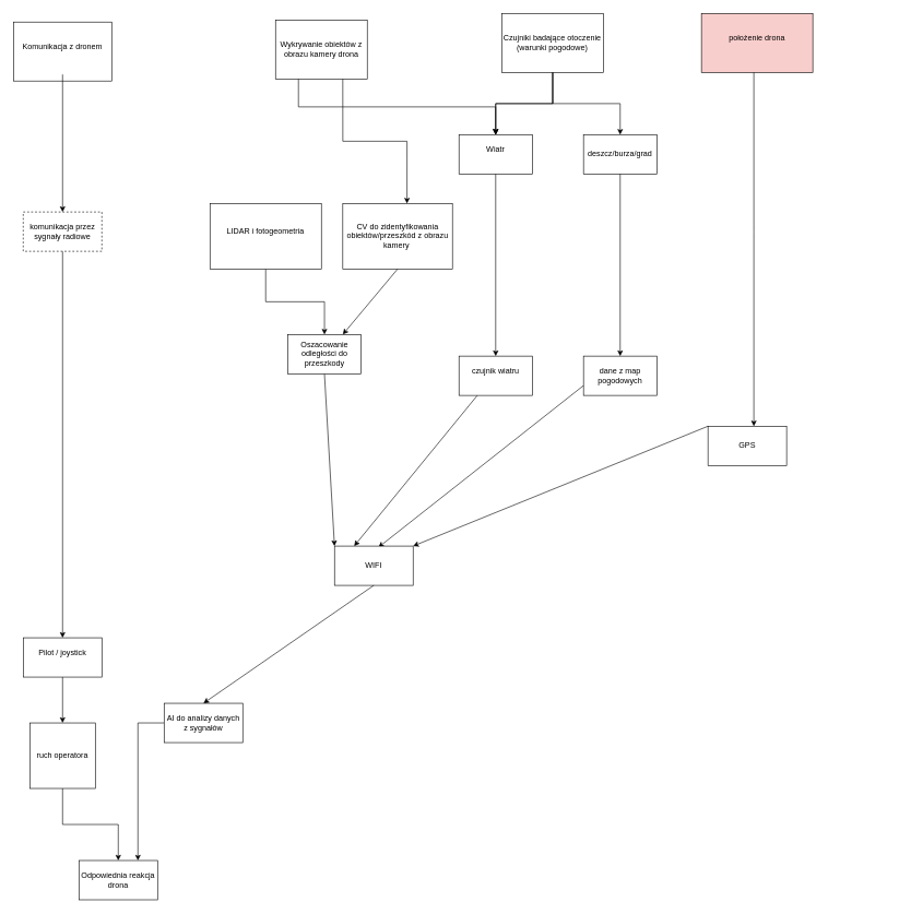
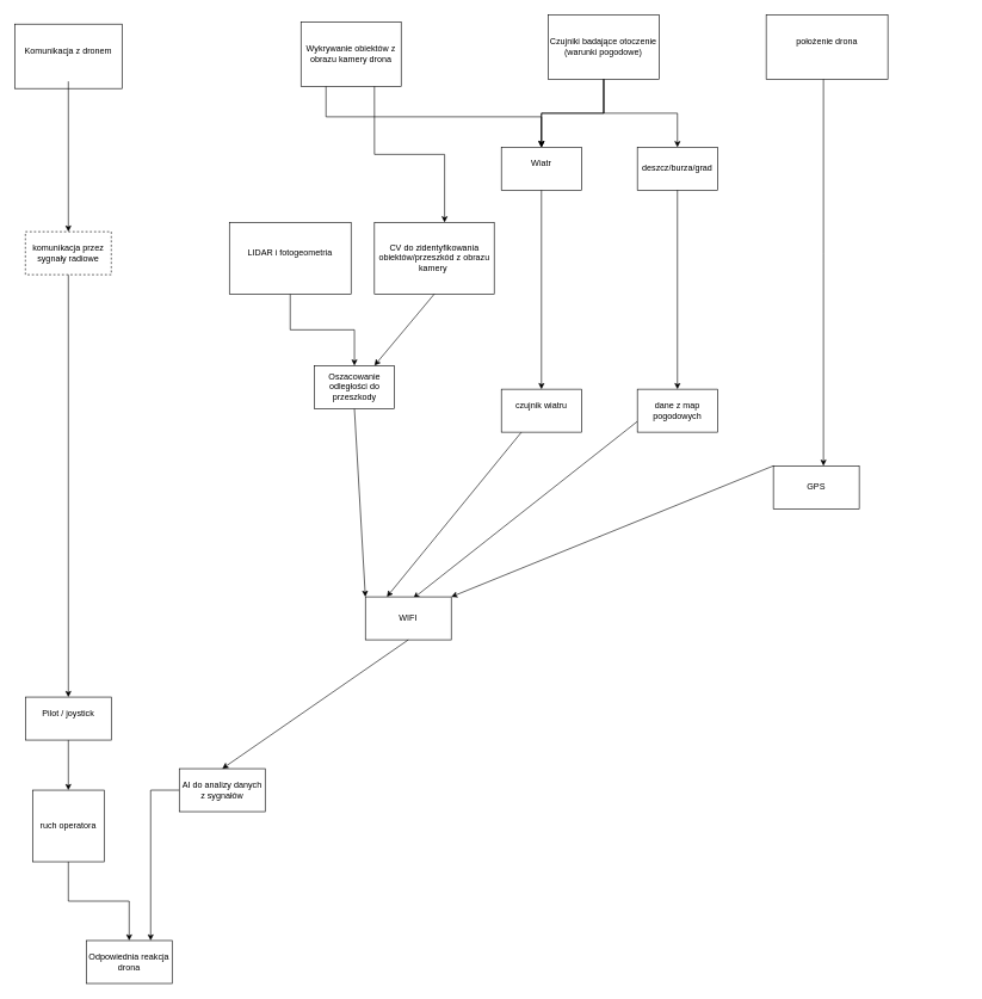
  <mxCell id="0" />
  <mxCell id="1" parent="0" />
  <mxCell id="2" value="" style="group" vertex="1" connectable="0" parent="1"><mxGeometry x="20" y="33" width="150" height="90" as="geometry" /></mxCell>
  <mxCell id="3" value="" style="rounded=0;whiteSpace=wrap;html=1;" vertex="1" parent="2"><mxGeometry width="150" height="90" as="geometry" /></mxCell>
  <mxCell id="4" value="Komunikacja z dronem&lt;div&gt;&lt;br/&gt;&lt;/div&gt;" style="text;html=1;align=center;verticalAlign=middle;whiteSpace=wrap;rounded=0;" vertex="1" parent="2"><mxGeometry x="10" y="10" width="130" height="70" as="geometry" /></mxCell>
  <mxCell id="5" value="" style="edgeStyle=orthogonalEdgeStyle;rounded=0;orthogonalLoop=1;jettySize=auto;html=1;" edge="1" parent="1" source="6" target="9"><mxGeometry relative="1" as="geometry" /></mxCell>
  <mxCell id="6" value="komunikacja przez sygnały radiowe" style="whiteSpace=wrap;html=1;dashed=1;" vertex="1" parent="1"><mxGeometry x="35" y="323" width="120" height="60" as="geometry" /></mxCell>
  <mxCell id="7" value="" style="edgeStyle=orthogonalEdgeStyle;rounded=0;orthogonalLoop=1;jettySize=auto;html=1;" edge="1" parent="1" source="4" target="6"><mxGeometry relative="1" as="geometry" /></mxCell>
  <mxCell id="8" value="" style="edgeStyle=orthogonalEdgeStyle;rounded=0;orthogonalLoop=1;jettySize=auto;html=1;" edge="1" parent="1" source="9" target="42"><mxGeometry relative="1" as="geometry"><mxPoint x="80" y="1123" as="targetPoint" /></mxGeometry></mxCell>
  <mxCell id="9" value="Pilot / joystick&lt;div&gt;&lt;br/&gt;&lt;/div&gt;" style="whiteSpace=wrap;html=1;" vertex="1" parent="1"><mxGeometry x="35" y="973" width="120" height="60" as="geometry" /></mxCell>
  <mxCell id="10" value="GPS" style="whiteSpace=wrap;html=1;rounded=0;" vertex="1" parent="1"><mxGeometry x="1080" y="650" width="120" height="60" as="geometry" /></mxCell>
  <mxCell id="11" value="" style="endArrow=classic;html=1;rounded=0;exitX=0.5;exitY=1;exitDx=0;exitDy=0;entryX=0;entryY=0;entryDx=0;entryDy=0;" edge="1" parent="1" source="23" target="39"><mxGeometry width="50" height="50" relative="1" as="geometry"><mxPoint x="510" y="573" as="sourcePoint" /><mxPoint x="400" y="683" as="targetPoint" /></mxGeometry></mxCell>
  <mxCell id="12" value="" style="endArrow=classic;html=1;rounded=0;exitX=0.25;exitY=1;exitDx=0;exitDy=0;entryX=0.25;entryY=0;entryDx=0;entryDy=0;" edge="1" parent="1" source="32" target="39"><mxGeometry width="50" height="50" relative="1" as="geometry"><mxPoint x="510" y="573" as="sourcePoint" /><mxPoint x="490" y="693" as="targetPoint" /></mxGeometry></mxCell>
  <mxCell id="13" value="" style="endArrow=classic;html=1;rounded=0;exitX=0;exitY=0.75;exitDx=0;exitDy=0;entryX=0.558;entryY=0.033;entryDx=0;entryDy=0;entryPerimeter=0;" edge="1" parent="1" source="34" target="39"><mxGeometry width="50" height="50" relative="1" as="geometry"><mxPoint x="510" y="573" as="sourcePoint" /><mxPoint x="570" y="743" as="targetPoint" /></mxGeometry></mxCell>
  <mxCell id="14" value="" style="endArrow=classic;html=1;rounded=0;exitX=0;exitY=0;exitDx=0;exitDy=0;entryX=1;entryY=0;entryDx=0;entryDy=0;" edge="1" parent="1" source="10" target="39"><mxGeometry width="50" height="50" relative="1" as="geometry"><mxPoint x="510" y="573" as="sourcePoint" /><mxPoint x="740" y="843" as="targetPoint" /></mxGeometry></mxCell>
  <mxCell id="15" value="Odpowiednia reakcja drona" style="whiteSpace=wrap;html=1;" vertex="1" parent="1"><mxGeometry x="120" y="1313" width="120" height="60" as="geometry" /></mxCell>
  <mxCell id="16" value="" style="group" vertex="1" connectable="0" parent="1"><mxGeometry x="419.997" y="20" width="929.333" height="630" as="geometry" /></mxCell>
- <mxCell id="17" value="położenie drona&lt;div&gt;&lt;br&gt;&lt;/div&gt;" style="rounded=0;whiteSpace=wrap;html=1;fillColor=#f8cecc;" vertex="1" parent="16"><mxGeometry x="650.003" width="170" height="90" as="geometry" /></mxCell>
+ <mxCell id="17" value="położenie drona&lt;div&gt;&lt;br&gt;&lt;/div&gt;" style="rounded=0;whiteSpace=wrap;html=1;" vertex="1" parent="16"><mxGeometry x="650.003" width="170" height="90" as="geometry" /></mxCell>
  <mxCell id="18" value="Wykrywanie obiektów z obrazu kamery drona" style="rounded=0;whiteSpace=wrap;html=1;" vertex="1" parent="16"><mxGeometry y="10" width="140" height="90" as="geometry" /></mxCell>
  <mxCell id="19" value="Czujniki badające otoczenie (warunki pogodowe)" style="rounded=0;whiteSpace=wrap;html=1;" vertex="1" parent="16"><mxGeometry x="345.333" width="155.4" height="90" as="geometry" /></mxCell>
  <mxCell id="20" value="" style="edgeStyle=orthogonalEdgeStyle;rounded=0;orthogonalLoop=1;jettySize=auto;html=1;" edge="1" parent="16" source="17" target="10"><mxGeometry relative="1" as="geometry"><Array as="points"><mxPoint x="730" y="333" /><mxPoint x="730" y="333" /></Array></mxGeometry></mxCell>
  <mxCell id="21" value="" style="edgeStyle=orthogonalEdgeStyle;rounded=0;orthogonalLoop=1;jettySize=auto;html=1;exitX=0.25;exitY=1;exitDx=0;exitDy=0;" edge="1" parent="16" source="18" target="27"><mxGeometry relative="1" as="geometry"><mxPoint x="-98.0" y="100" as="sourcePoint" /></mxGeometry></mxCell>
  <mxCell id="22" value="" style="edgeStyle=orthogonalEdgeStyle;rounded=0;orthogonalLoop=1;jettySize=auto;html=1;" edge="1" parent="16"><mxGeometry relative="1" as="geometry"><mxPoint x="102.667" y="100" as="sourcePoint" /><mxPoint x="200.667" y="290" as="targetPoint" /><Array as="points"><mxPoint x="102.667" y="195" /><mxPoint x="200.667" y="195" /></Array></mxGeometry></mxCell>
  <mxCell id="23" value="Oszacowanie odległości do przeszkody" style="whiteSpace=wrap;html=1;" vertex="1" parent="16"><mxGeometry x="18.667" y="490" width="112" height="60" as="geometry" /></mxCell>
  <mxCell id="24" value="" style="edgeStyle=orthogonalEdgeStyle;rounded=0;orthogonalLoop=1;jettySize=auto;html=1;" edge="1" parent="16" source="36" target="23"><mxGeometry relative="1" as="geometry" /></mxCell>
  <mxCell id="25" value="CV do zidentyfikowania obiektów/przeszkód z obrazu kamery&amp;nbsp;" style="whiteSpace=wrap;html=1;" vertex="1" parent="16"><mxGeometry x="102.67" y="290" width="167.33" height="100" as="geometry" /></mxCell>
  <mxCell id="26" value="" style="endArrow=classic;html=1;rounded=0;exitX=0.5;exitY=1;exitDx=0;exitDy=0;entryX=0.75;entryY=0;entryDx=0;entryDy=0;" edge="1" parent="16" source="25" target="23"><mxGeometry width="50" height="50" relative="1" as="geometry"><mxPoint x="84" y="390" as="sourcePoint" /><mxPoint x="130.667" y="340" as="targetPoint" /><Array as="points" /></mxGeometry></mxCell>
  <mxCell id="27" value="Wiatr&lt;div&gt;&lt;br/&gt;&lt;/div&gt;" style="whiteSpace=wrap;html=1;rounded=0;" vertex="1" parent="16"><mxGeometry x="280.0" y="185" width="112" height="60" as="geometry" /></mxCell>
  <mxCell id="28" value="" style="edgeStyle=orthogonalEdgeStyle;rounded=0;orthogonalLoop=1;jettySize=auto;html=1;" edge="1" parent="16" source="19" target="27"><mxGeometry relative="1" as="geometry" /></mxCell>
  <mxCell id="29" value="" style="edgeStyle=orthogonalEdgeStyle;rounded=0;orthogonalLoop=1;jettySize=auto;html=1;" edge="1" parent="16" source="19" target="27"><mxGeometry relative="1" as="geometry" /></mxCell>
  <mxCell id="30" value="deszcz/burza/grad" style="whiteSpace=wrap;html=1;rounded=0;" vertex="1" parent="16"><mxGeometry x="470.003" y="185" width="112" height="60" as="geometry" /></mxCell>
  <mxCell id="31" value="" style="edgeStyle=orthogonalEdgeStyle;rounded=0;orthogonalLoop=1;jettySize=auto;html=1;" edge="1" parent="16" source="19" target="30"><mxGeometry relative="1" as="geometry" /></mxCell>
  <mxCell id="32" value="czujnik wiatru&lt;div&gt;&lt;br/&gt;&lt;/div&gt;" style="whiteSpace=wrap;html=1;rounded=0;" vertex="1" parent="16"><mxGeometry x="280.003" y="523" width="112" height="60" as="geometry" /></mxCell>
  <mxCell id="33" value="" style="edgeStyle=orthogonalEdgeStyle;rounded=0;orthogonalLoop=1;jettySize=auto;html=1;" edge="1" parent="16" source="27" target="32"><mxGeometry relative="1" as="geometry" /></mxCell>
  <mxCell id="34" value="dane z map pogodowych" style="whiteSpace=wrap;html=1;rounded=0;" vertex="1" parent="16"><mxGeometry x="470.007" y="523" width="112" height="60" as="geometry" /></mxCell>
  <mxCell id="35" value="" style="edgeStyle=orthogonalEdgeStyle;rounded=0;orthogonalLoop=1;jettySize=auto;html=1;" edge="1" parent="16" source="30" target="34"><mxGeometry relative="1" as="geometry" /></mxCell>
  <mxCell id="36" value="LIDAR i fotogeometria&lt;div&gt;&lt;br/&gt;&lt;/div&gt;" style="whiteSpace=wrap;html=1;" vertex="1" parent="16"><mxGeometry x="-100" y="290" width="170" height="100" as="geometry" /></mxCell>
  <mxCell id="37" value="" style="edgeStyle=orthogonalEdgeStyle;rounded=0;orthogonalLoop=1;jettySize=auto;html=1;entryX=0.75;entryY=0;entryDx=0;entryDy=0;" edge="1" parent="1" source="38" target="15"><mxGeometry relative="1" as="geometry"><mxPoint x="310" y="1213" as="targetPoint" /></mxGeometry></mxCell>
  <mxCell id="38" value="AI do analizy danych&lt;div&gt;z sygnałów&lt;/div&gt;" style="whiteSpace=wrap;html=1;" vertex="1" parent="1"><mxGeometry x="250" y="1073" width="120" height="60" as="geometry" /></mxCell>
  <mxCell id="39" value="WIFI" style="rounded=0;whiteSpace=wrap;html=1;" vertex="1" parent="1"><mxGeometry x="510" y="833" width="120" height="60" as="geometry" /></mxCell>
  <mxCell id="40" value="" style="endArrow=classic;html=1;rounded=0;exitX=0.5;exitY=1;exitDx=0;exitDy=0;entryX=0.5;entryY=0;entryDx=0;entryDy=0;" edge="1" parent="1" source="39" target="38"><mxGeometry width="50" height="50" relative="1" as="geometry"><mxPoint x="280" y="883" as="sourcePoint" /><mxPoint x="330" y="833" as="targetPoint" /></mxGeometry></mxCell>
  <mxCell id="41" value="" style="edgeStyle=orthogonalEdgeStyle;rounded=0;orthogonalLoop=1;jettySize=auto;html=1;" edge="1" parent="1" source="42" target="15"><mxGeometry relative="1" as="geometry" /></mxCell>
  <mxCell id="42" value="ruch operatora" style="whiteSpace=wrap;html=1;aspect=fixed;" vertex="1" parent="1"><mxGeometry x="45" y="1103" width="100" height="100" as="geometry" /></mxCell>
